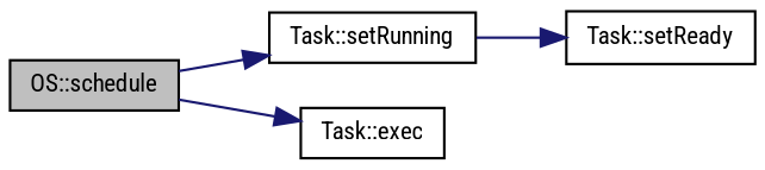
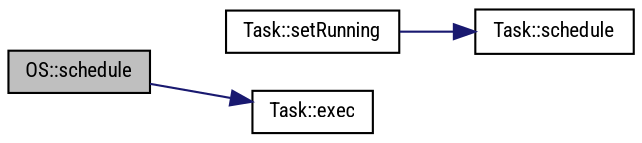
  digraph {
    fontname="Roboto Condensed"
    rankdir=LR
    node [color=black fillcolor=white fontname="Roboto Condensed" fontsize=10 shape=record style=filled]
    edge [color=midnightblue fontname="Roboto Condensed" fontsize=10 labelfontname=Helvetica labelfontsize=10 style=solid]
    n1 [fillcolor=grey75 fontcolor=black height=0.2 label="OS::schedule" width=0.4]
    n2 [height=0.2 label="Task::setRunning" width=0.4]
    n3 [height=0.2 label="Task::exec" width=0.4]
-   n4 [height=0.2 label="Task::setReady" width=0.4]
-   n1 -> n2
+   n4 [height=0.2 label="Task::schedule" width=0.4]
    n1 -> n3
    n2 -> n4
  }
